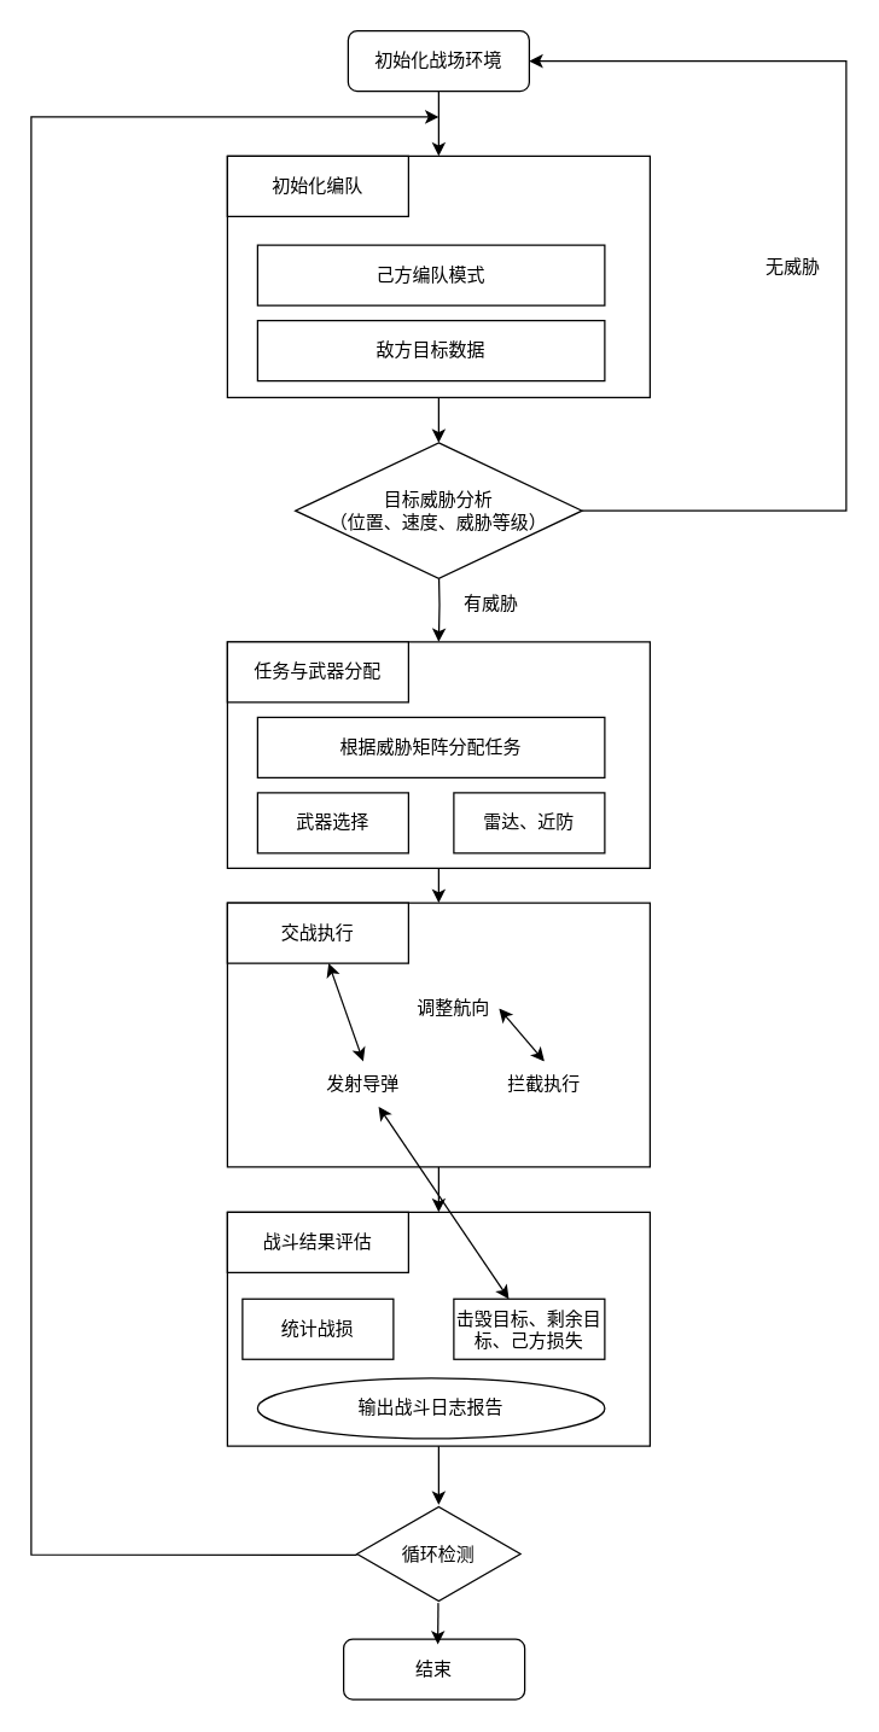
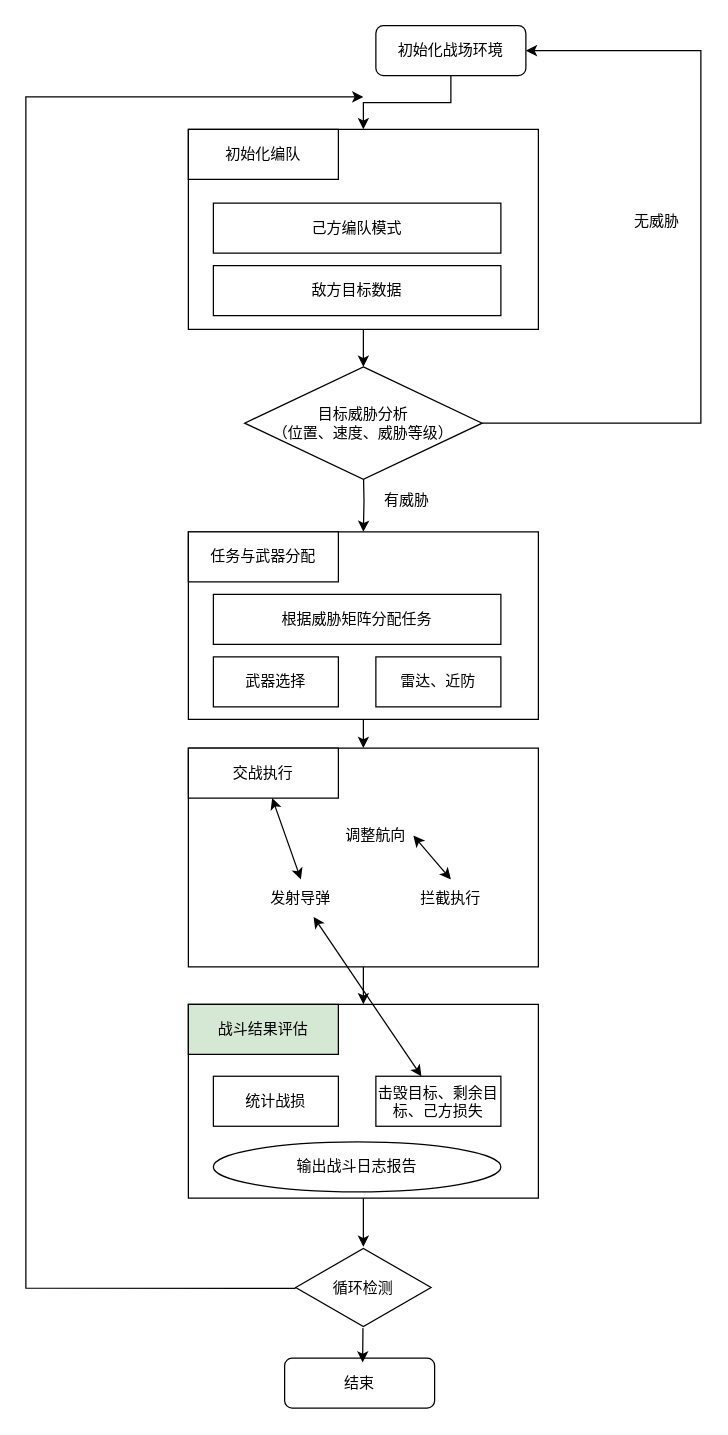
  <mxCell id="0" />
  <mxCell id="1" parent="0" />
  <mxCell id="2" style="edgeStyle=orthogonalEdgeStyle;rounded=0;orthogonalLoop=1;jettySize=auto;html=1;exitX=0.5;exitY=1;exitDx=0;exitDy=0;entryX=0.5;entryY=0;entryDx=0;entryDy=0;" edge="1" parent="1" source="3" target="5"><mxGeometry relative="1" as="geometry" /></mxCell>
- <mxCell id="3" value="初始化战场环境" style="rounded=1;whiteSpace=wrap;html=1;fontSize=12;glass=0;strokeWidth=1;shadow=0;" parent="1" vertex="1"><mxGeometry x="230" y="20" width="120" height="40" as="geometry" /></mxCell>
+ <mxCell id="3" value="初始化战场环境" style="rounded=1;whiteSpace=wrap;html=1;fontSize=12;glass=0;strokeWidth=1;shadow=0;" parent="1" vertex="1"><mxGeometry x="300" y="20" width="120" height="40" as="geometry" /></mxCell>
  <mxCell id="4" value="" style="edgeStyle=orthogonalEdgeStyle;rounded=0;orthogonalLoop=1;jettySize=auto;html=1;" edge="1" parent="1" source="5" target="11"><mxGeometry relative="1" as="geometry" /></mxCell>
  <mxCell id="5" value="" style="rounded=0;whiteSpace=wrap;html=1;" vertex="1" parent="1"><mxGeometry x="150" y="103" width="280" height="160" as="geometry" /></mxCell>
  <mxCell id="6" value="初始化编队" style="rounded=0;whiteSpace=wrap;html=1;" vertex="1" parent="1"><mxGeometry x="150" y="103" width="120" height="40" as="geometry" /></mxCell>
  <mxCell id="7" value="己方编队模式" style="rounded=0;whiteSpace=wrap;html=1;" vertex="1" parent="1"><mxGeometry x="170" y="162" width="230" height="40" as="geometry" /></mxCell>
  <mxCell id="8" value="敌方目标数据" style="rounded=0;whiteSpace=wrap;html=1;" vertex="1" parent="1"><mxGeometry x="170" y="212" width="230" height="40" as="geometry" /></mxCell>
  <mxCell id="9" style="edgeStyle=orthogonalEdgeStyle;rounded=0;orthogonalLoop=1;jettySize=auto;html=1;exitX=1;exitY=0.5;exitDx=0;exitDy=0;entryX=1;entryY=0.5;entryDx=0;entryDy=0;" edge="1" parent="1" source="11" target="3"><mxGeometry relative="1" as="geometry"><mxPoint x="385" y="345" as="sourcePoint" /><Array as="points"><mxPoint x="560" y="338" /><mxPoint x="560" y="40" /></Array></mxGeometry></mxCell>
  <mxCell id="10" style="edgeStyle=orthogonalEdgeStyle;rounded=0;orthogonalLoop=1;jettySize=auto;html=1;exitX=0.5;exitY=1;exitDx=0;exitDy=0;entryX=0.5;entryY=0;entryDx=0;entryDy=0;" edge="1" parent="1" target="12"><mxGeometry relative="1" as="geometry"><mxPoint x="290" y="375" as="sourcePoint" /></mxGeometry></mxCell>
  <mxCell id="11" value="目标威胁分析&lt;div&gt;（位置、速度、威胁等级）&lt;/div&gt;" style="rhombus;whiteSpace=wrap;html=1;" vertex="1" parent="1"><mxGeometry x="195" y="293" width="190" height="90" as="geometry" /></mxCell>
  <mxCell id="12" value="" style="rounded=0;whiteSpace=wrap;html=1;" vertex="1" parent="1"><mxGeometry x="150" y="425" width="280" height="150" as="geometry" /></mxCell>
  <mxCell id="13" value="任务与武器分配" style="rounded=0;whiteSpace=wrap;html=1;" vertex="1" parent="1"><mxGeometry x="150" y="425" width="120" height="40" as="geometry" /></mxCell>
  <mxCell id="14" value="根据威胁矩阵分配任务" style="rounded=0;whiteSpace=wrap;html=1;" vertex="1" parent="1"><mxGeometry x="170" y="475" width="230" height="40" as="geometry" /></mxCell>
  <mxCell id="15" value="武器选择" style="rounded=0;whiteSpace=wrap;html=1;" vertex="1" parent="1"><mxGeometry x="170" y="525" width="100" height="40" as="geometry" /></mxCell>
  <mxCell id="16" value="" style="rounded=0;whiteSpace=wrap;html=1;" vertex="1" parent="1"><mxGeometry x="150" y="598" width="280" height="175" as="geometry" /></mxCell>
  <mxCell id="17" value="交战执行" style="rounded=0;whiteSpace=wrap;html=1;" vertex="1" parent="1"><mxGeometry x="150" y="598" width="120" height="40" as="geometry" /></mxCell>
  <mxCell id="18" value="雷达、近防" style="rounded=0;whiteSpace=wrap;html=1;" vertex="1" parent="1"><mxGeometry x="300" y="525" width="100" height="40" as="geometry" /></mxCell>
  <mxCell id="19" value="" style="rounded=0;whiteSpace=wrap;html=1;" vertex="1" parent="1"><mxGeometry x="150" y="803" width="280" height="155" as="geometry" /></mxCell>
- <mxCell id="20" value="战斗结果评估" style="rounded=0;whiteSpace=wrap;html=1;" vertex="1" parent="1"><mxGeometry x="150" y="803" width="120" height="40" as="geometry" /></mxCell>
- <mxCell id="21" value="统计战损" style="rounded=0;whiteSpace=wrap;html=1;" vertex="1" parent="1"><mxGeometry x="160" y="860.5" width="100" height="40" as="geometry" /></mxCell>
+ <mxCell id="20" value="战斗结果评估" style="rounded=0;whiteSpace=wrap;html=1;fillColor=#d5e8d4;" vertex="1" parent="1"><mxGeometry x="150" y="803" width="120" height="40" as="geometry" /></mxCell>
+ <mxCell id="21" value="统计战损" style="rounded=0;whiteSpace=wrap;html=1;" vertex="1" parent="1"><mxGeometry x="170" y="860.5" width="100" height="40" as="geometry" /></mxCell>
  <mxCell id="22" value="输出战斗日志报告" style="ellipse;whiteSpace=wrap;html=1;" vertex="1" parent="1"><mxGeometry x="170" y="913" width="230" height="40" as="geometry" /></mxCell>
  <mxCell id="23" value="击毁目标、剩余目标、己方损失" style="rounded=0;whiteSpace=wrap;html=1;" vertex="1" parent="1"><mxGeometry x="300" y="860.5" width="100" height="40" as="geometry" /></mxCell>
  <mxCell id="24" value="无威胁" style="text;html=1;align=center;verticalAlign=middle;whiteSpace=wrap;rounded=0;" vertex="1" parent="1"><mxGeometry x="490" y="162" width="70" height="30" as="geometry" /></mxCell>
  <mxCell id="25" value="有威胁" style="text;html=1;align=center;verticalAlign=middle;whiteSpace=wrap;rounded=0;" vertex="1" parent="1"><mxGeometry x="290" y="385" width="70" height="30" as="geometry" /></mxCell>
  <mxCell id="26" value="结束" style="rounded=1;whiteSpace=wrap;html=1;" vertex="1" parent="1"><mxGeometry x="227" y="1086" width="120" height="40" as="geometry" /></mxCell>
  <mxCell id="27" value="循环检测" style="html=1;whiteSpace=wrap;aspect=fixed;shape=isoRectangle;" vertex="1" parent="1"><mxGeometry x="235.84" y="997" width="108.33" height="65" as="geometry" /></mxCell>
  <mxCell id="28" value="" style="endArrow=classic;html=1;rounded=0;entryX=0.52;entryY=0.087;entryDx=0;entryDy=0;entryPerimeter=0;" edge="1" parent="1" source="27" target="26"><mxGeometry width="50" height="50" relative="1" as="geometry"><mxPoint x="280" y="1037" as="sourcePoint" /><mxPoint x="330" y="987" as="targetPoint" /></mxGeometry></mxCell>
  <mxCell id="29" value="" style="endArrow=classic;html=1;rounded=0;exitX=0.5;exitY=1;exitDx=0;exitDy=0;" edge="1" parent="1" source="19" target="27"><mxGeometry width="50" height="50" relative="1" as="geometry"><mxPoint x="290" y="983" as="sourcePoint" /><mxPoint x="340" y="933" as="targetPoint" /></mxGeometry></mxCell>
  <mxCell id="30" value="" style="endArrow=classic;html=1;rounded=0;exitX=0.024;exitY=0.512;exitDx=0;exitDy=0;exitPerimeter=0;" edge="1" parent="1"><mxGeometry width="50" height="50" relative="1" as="geometry"><mxPoint x="235.84" y="1030.28" as="sourcePoint" /><mxPoint x="290" y="77" as="targetPoint" /><Array as="points"><mxPoint x="20" y="1030" /><mxPoint x="20" y="557" /><mxPoint x="20" y="77" /></Array></mxGeometry></mxCell>
  <mxCell id="31" value="调整航向" style="text;html=1;align=center;verticalAlign=middle;whiteSpace=wrap;rounded=0;" vertex="1" parent="1"><mxGeometry x="270" y="653" width="60" height="30" as="geometry" /></mxCell>
  <mxCell id="32" value="发射导弹" style="text;html=1;align=center;verticalAlign=middle;whiteSpace=wrap;rounded=0;" vertex="1" parent="1"><mxGeometry x="210" y="703" width="60" height="30" as="geometry" /></mxCell>
  <mxCell id="33" value="拦截执行" style="text;html=1;align=center;verticalAlign=middle;whiteSpace=wrap;rounded=0;" vertex="1" parent="1"><mxGeometry x="330" y="703" width="60" height="30" as="geometry" /></mxCell>
  <mxCell id="34" value="" style="endArrow=classic;startArrow=classic;html=1;rounded=0;exitX=0.5;exitY=0;exitDx=0;exitDy=0;" edge="1" parent="1" source="32" target="17"><mxGeometry width="50" height="50" relative="1" as="geometry"><mxPoint x="260" y="693" as="sourcePoint" /><mxPoint x="310" y="643" as="targetPoint" /></mxGeometry></mxCell>
  <mxCell id="35" value="" style="endArrow=classic;startArrow=classic;html=1;rounded=0;" edge="1" parent="1" source="32" target="23"><mxGeometry width="50" height="50" relative="1" as="geometry"><mxPoint x="260" y="693" as="sourcePoint" /><mxPoint x="310" y="643" as="targetPoint" /></mxGeometry></mxCell>
  <mxCell id="36" value="" style="endArrow=classic;startArrow=classic;html=1;rounded=0;exitX=0.5;exitY=0;exitDx=0;exitDy=0;entryX=1;entryY=0.5;entryDx=0;entryDy=0;" edge="1" parent="1" source="33" target="31"><mxGeometry width="50" height="50" relative="1" as="geometry"><mxPoint x="360" y="710.5" as="sourcePoint" /><mxPoint x="410" y="660.5" as="targetPoint" /></mxGeometry></mxCell>
  <mxCell id="37" value="" style="endArrow=classic;html=1;rounded=0;entryX=0.5;entryY=0;entryDx=0;entryDy=0;exitX=0.5;exitY=1;exitDx=0;exitDy=0;" edge="1" parent="1" source="16" target="19"><mxGeometry width="50" height="50" relative="1" as="geometry"><mxPoint x="260" y="890" as="sourcePoint" /><mxPoint x="310" y="840" as="targetPoint" /></mxGeometry></mxCell>
  <mxCell id="38" value="" style="endArrow=classic;html=1;rounded=0;entryX=0.5;entryY=0;entryDx=0;entryDy=0;exitX=0.5;exitY=1;exitDx=0;exitDy=0;" edge="1" parent="1" source="12" target="16"><mxGeometry width="50" height="50" relative="1" as="geometry"><mxPoint x="290" y="590" as="sourcePoint" /><mxPoint x="340" y="540" as="targetPoint" /></mxGeometry></mxCell>
